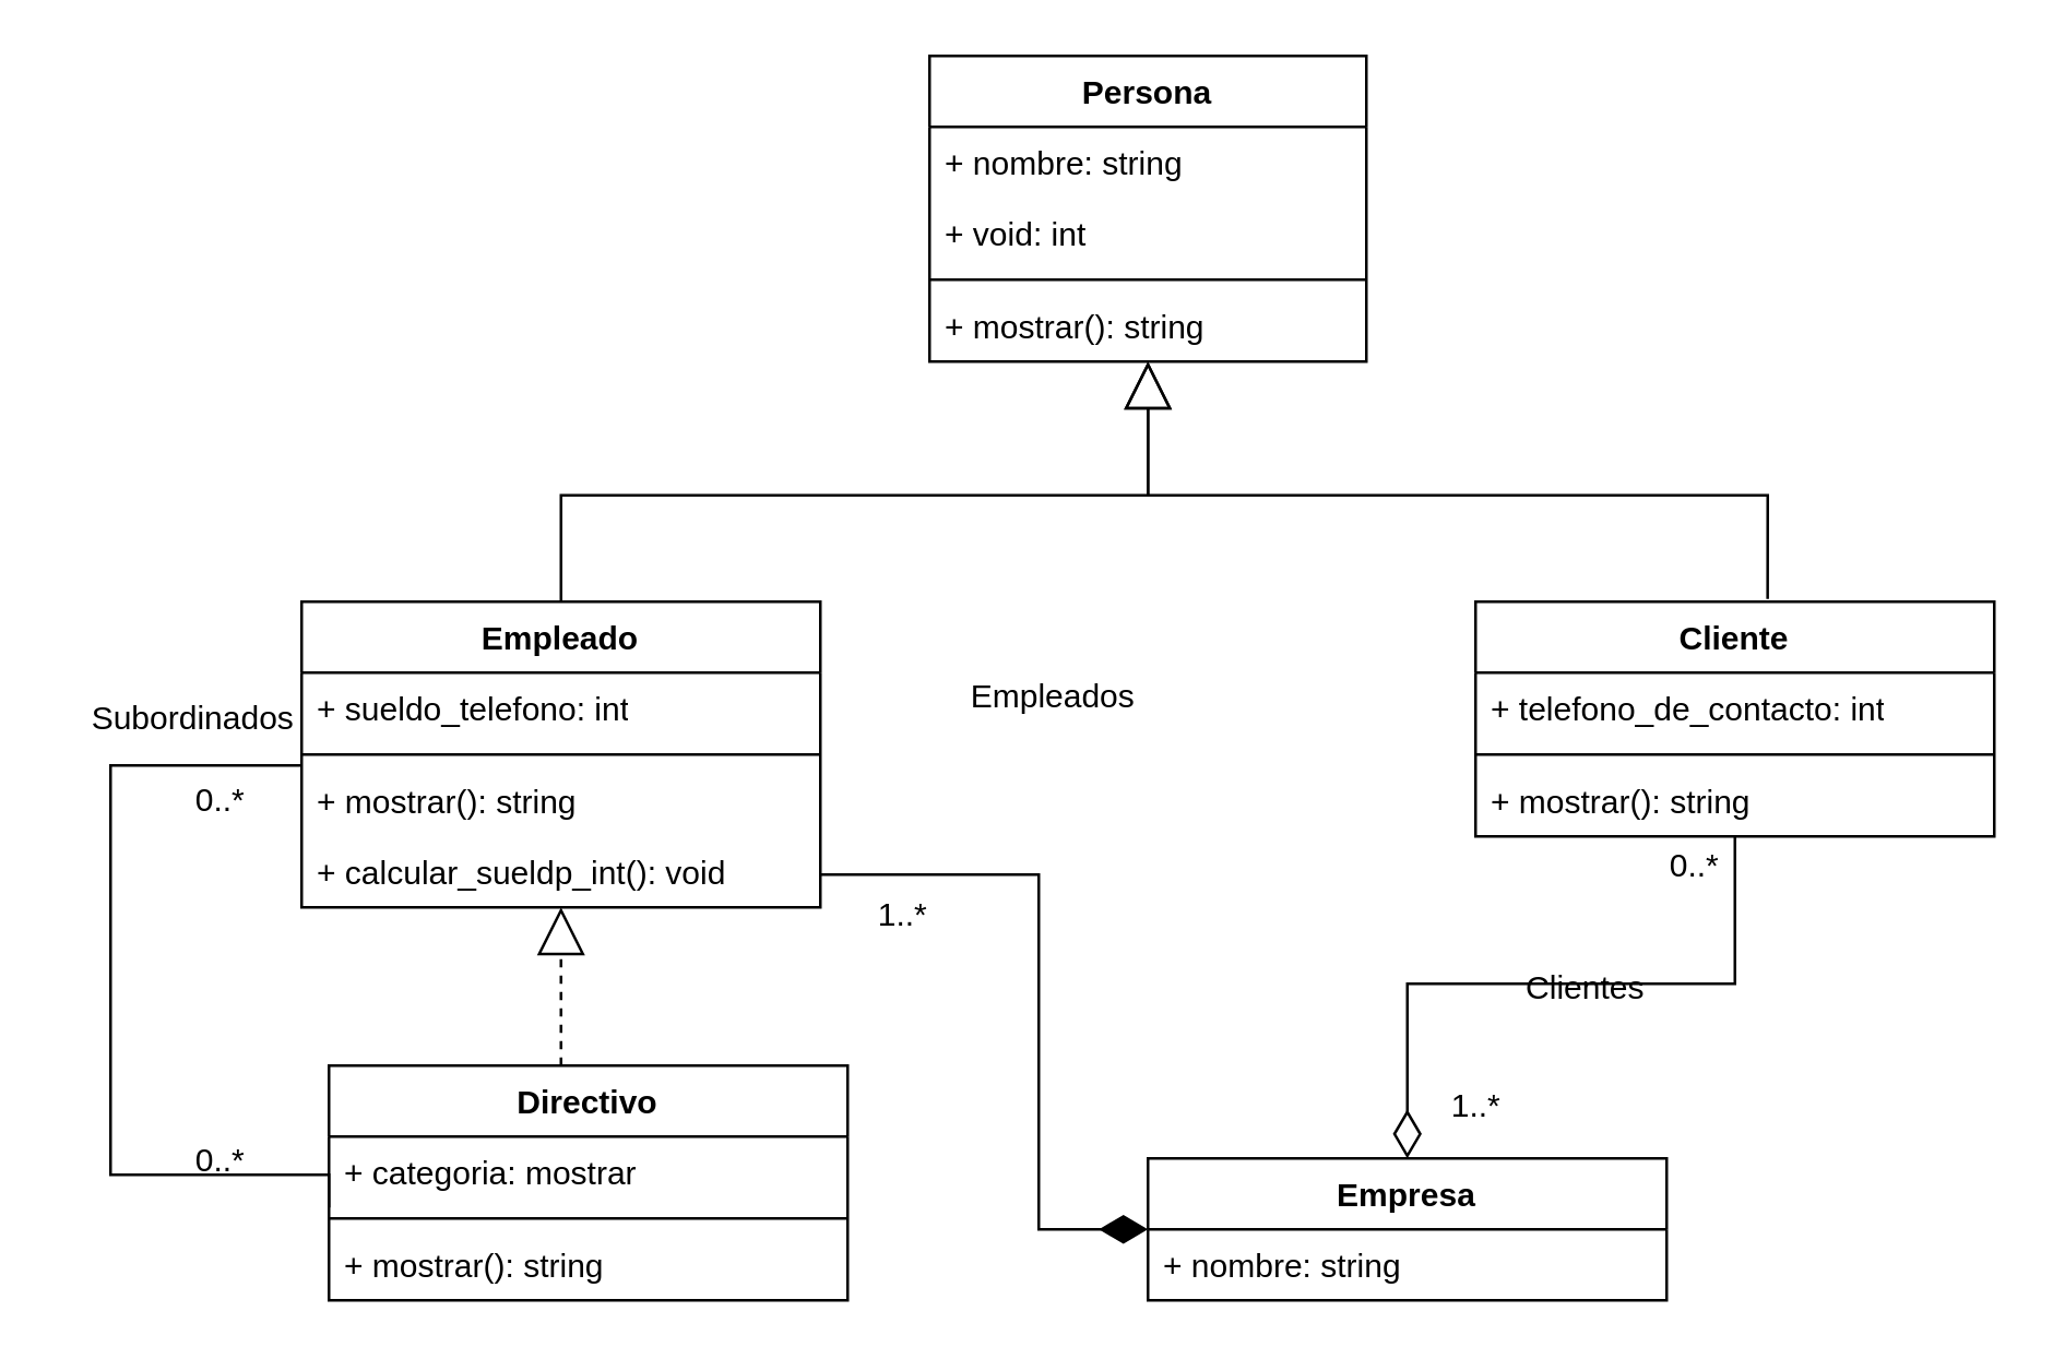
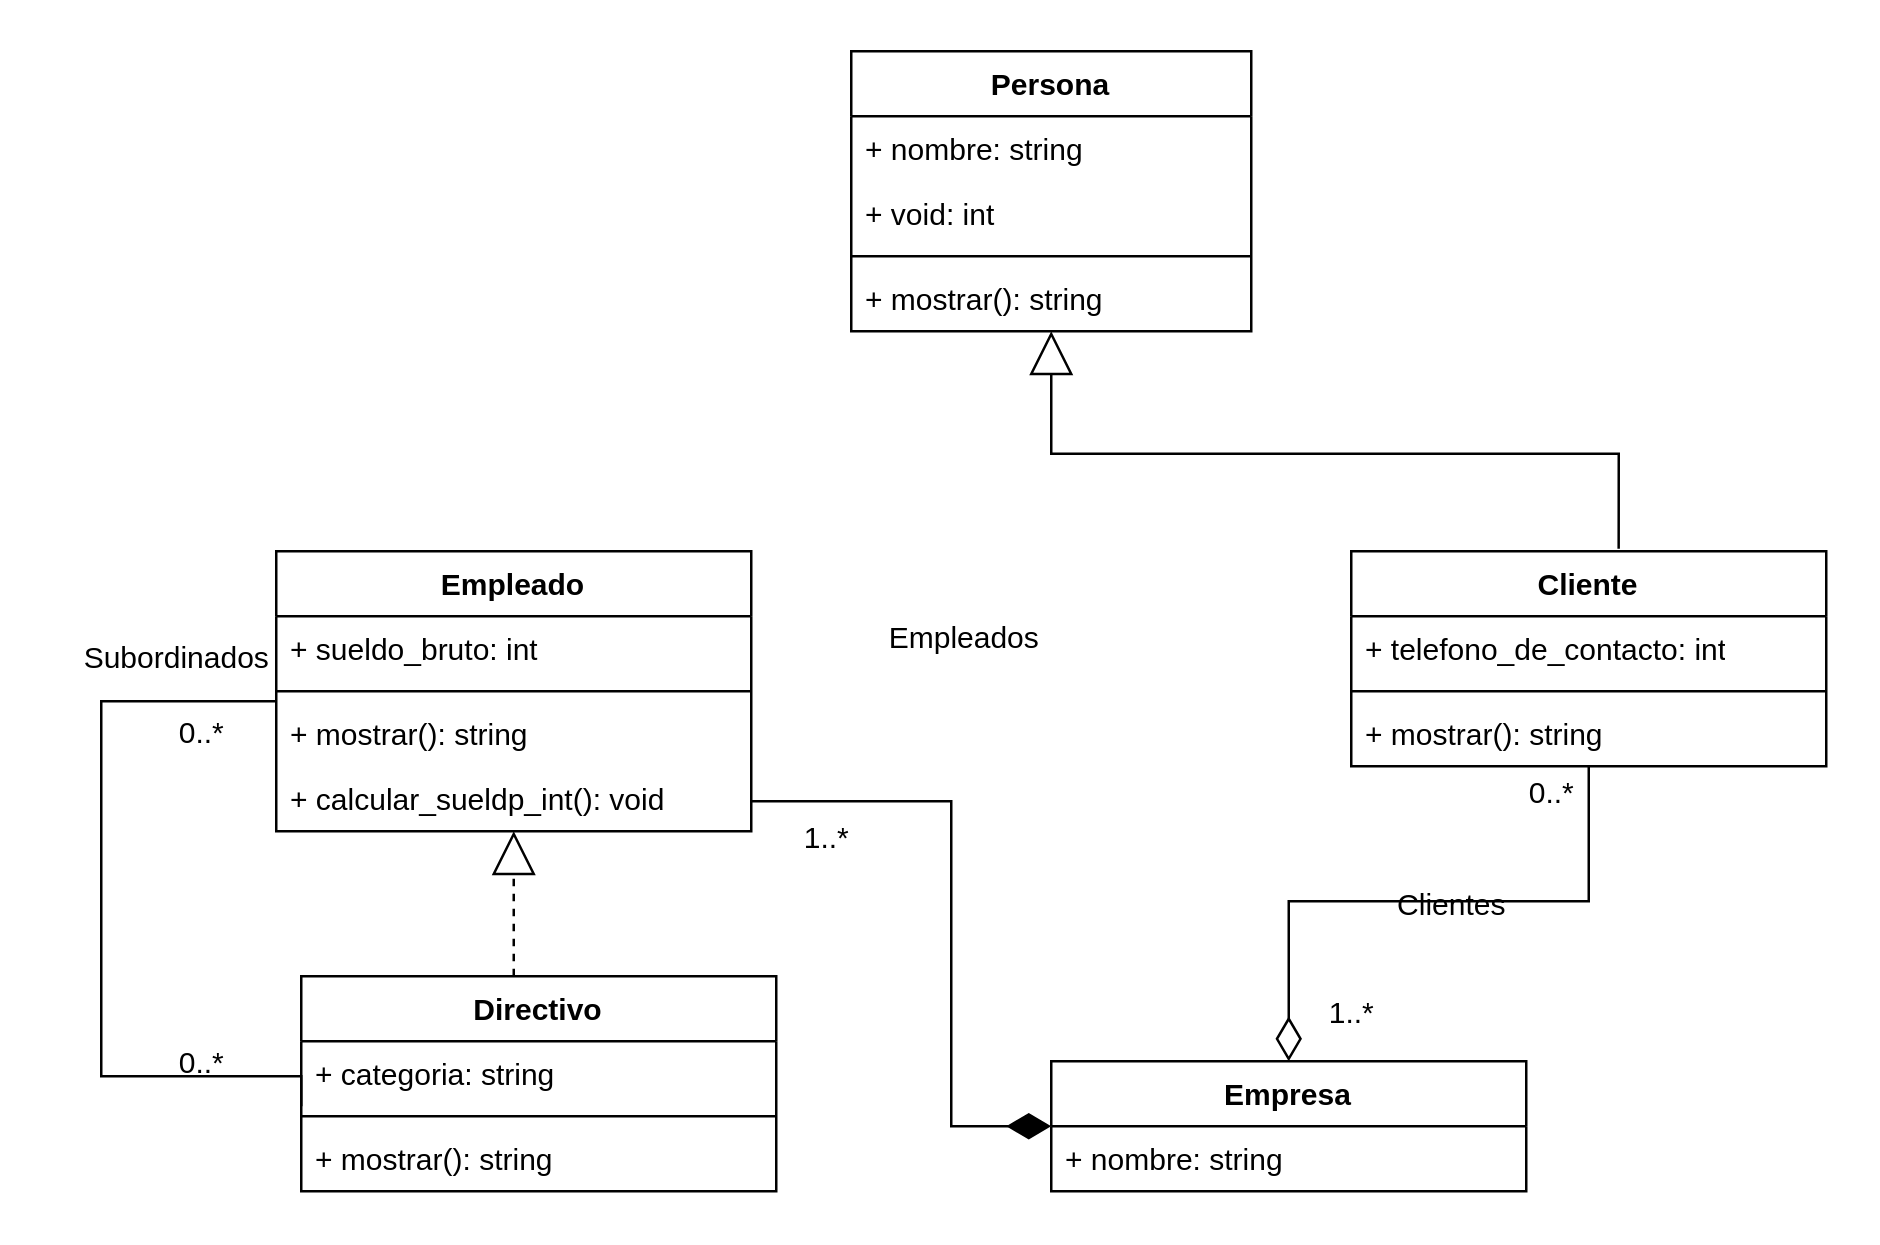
  <mxCell id="0" />
  <mxCell id="1" parent="0" />
  <mxCell id="2" value="Persona" style="swimlane;fontStyle=1;align=center;verticalAlign=top;childLayout=stackLayout;horizontal=1;startSize=26;horizontalStack=0;resizeParent=1;resizeParentMax=0;resizeLast=0;collapsible=1;marginBottom=0;whiteSpace=wrap;html=1;" vertex="1" parent="1"><mxGeometry x="340" y="20" width="160" height="112" as="geometry" /></mxCell>
  <mxCell id="3" value="+ nombre: string" style="text;strokeColor=none;fillColor=none;align=left;verticalAlign=top;spacingLeft=4;spacingRight=4;overflow=hidden;rotatable=0;points=[[0,0.5],[1,0.5]];portConstraint=eastwest;whiteSpace=wrap;html=1;" vertex="1" parent="2"><mxGeometry y="26" width="160" height="26" as="geometry" /></mxCell>
  <mxCell id="4" value="+ void: int" style="text;strokeColor=none;fillColor=none;align=left;verticalAlign=top;spacingLeft=4;spacingRight=4;overflow=hidden;rotatable=0;points=[[0,0.5],[1,0.5]];portConstraint=eastwest;whiteSpace=wrap;html=1;" vertex="1" parent="2"><mxGeometry y="52" width="160" height="26" as="geometry" /></mxCell>
  <mxCell id="5" value="" style="line;strokeWidth=1;fillColor=none;align=left;verticalAlign=middle;spacingTop=-1;spacingLeft=3;spacingRight=3;rotatable=0;labelPosition=right;points=[];portConstraint=eastwest;strokeColor=inherit;" vertex="1" parent="2"><mxGeometry y="78" width="160" height="8" as="geometry" /></mxCell>
  <mxCell id="6" value="+ mostrar(): string" style="text;strokeColor=none;fillColor=none;align=left;verticalAlign=top;spacingLeft=4;spacingRight=4;overflow=hidden;rotatable=0;points=[[0,0.5],[1,0.5]];portConstraint=eastwest;whiteSpace=wrap;html=1;" vertex="1" parent="2"><mxGeometry y="86" width="160" height="26" as="geometry" /></mxCell>
- <mxCell id="7" value="" style="edgeStyle=orthogonalEdgeStyle;rounded=0;orthogonalLoop=1;jettySize=auto;html=1;endSize=15;endArrow=block;endFill=0;exitX=0.5;exitY=0;exitDx=0;exitDy=0;" edge="1" parent="1" source="10" target="2"><mxGeometry relative="1" as="geometry"><mxPoint x="205" y="74" as="targetPoint" /></mxGeometry></mxCell>
  <mxCell id="8" style="edgeStyle=orthogonalEdgeStyle;rounded=0;orthogonalLoop=1;jettySize=auto;html=1;endSize=15;endArrow=diamondThin;endFill=1;" edge="1" parent="1" source="10" target="26"><mxGeometry relative="1" as="geometry"><Array as="points"><mxPoint x="380" y="320" /><mxPoint x="380" y="450" /></Array></mxGeometry></mxCell>
  <mxCell id="9" style="edgeStyle=orthogonalEdgeStyle;rounded=0;orthogonalLoop=1;jettySize=auto;html=1;endArrow=none;endFill=0;" edge="1" parent="1" source="10"><mxGeometry relative="1" as="geometry"><mxPoint x="120" y="442" as="targetPoint" /><Array as="points"><mxPoint x="40" y="280" /><mxPoint x="40" y="430" /><mxPoint x="120" y="430" /></Array></mxGeometry></mxCell>
  <mxCell id="10" value="Empleado" style="swimlane;fontStyle=1;align=center;verticalAlign=top;childLayout=stackLayout;horizontal=1;startSize=26;horizontalStack=0;resizeParent=1;resizeParentMax=0;resizeLast=0;collapsible=1;marginBottom=0;whiteSpace=wrap;html=1;" vertex="1" parent="1"><mxGeometry x="110" y="220" width="190" height="112" as="geometry" /></mxCell>
- <mxCell id="11" value="+ sueldo_telefono: int&lt;br&gt;" style="text;strokeColor=none;fillColor=none;align=left;verticalAlign=top;spacingLeft=4;spacingRight=4;overflow=hidden;rotatable=0;points=[[0,0.5],[1,0.5]];portConstraint=eastwest;whiteSpace=wrap;html=1;" vertex="1" parent="10"><mxGeometry y="26" width="190" height="26" as="geometry" /></mxCell>
+ <mxCell id="11" value="+ sueldo_bruto: int&lt;br&gt;" style="text;strokeColor=none;fillColor=none;align=left;verticalAlign=top;spacingLeft=4;spacingRight=4;overflow=hidden;rotatable=0;points=[[0,0.5],[1,0.5]];portConstraint=eastwest;whiteSpace=wrap;html=1;" vertex="1" parent="10"><mxGeometry y="26" width="190" height="26" as="geometry" /></mxCell>
  <mxCell id="12" value="" style="line;strokeWidth=1;fillColor=none;align=left;verticalAlign=middle;spacingTop=-1;spacingLeft=3;spacingRight=3;rotatable=0;labelPosition=right;points=[];portConstraint=eastwest;strokeColor=inherit;" vertex="1" parent="10"><mxGeometry y="52" width="190" height="8" as="geometry" /></mxCell>
  <mxCell id="13" value="+ mostrar(): string" style="text;strokeColor=none;fillColor=none;align=left;verticalAlign=top;spacingLeft=4;spacingRight=4;overflow=hidden;rotatable=0;points=[[0,0.5],[1,0.5]];portConstraint=eastwest;whiteSpace=wrap;html=1;" vertex="1" parent="10"><mxGeometry y="60" width="190" height="26" as="geometry" /></mxCell>
  <mxCell id="14" value="+ calcular_sueldp_int(): void" style="text;strokeColor=none;fillColor=none;align=left;verticalAlign=top;spacingLeft=4;spacingRight=4;overflow=hidden;rotatable=0;points=[[0,0.5],[1,0.5]];portConstraint=eastwest;whiteSpace=wrap;html=1;" vertex="1" parent="10"><mxGeometry y="86" width="190" height="26" as="geometry" /></mxCell>
  <mxCell id="15" value="" style="edgeStyle=orthogonalEdgeStyle;rounded=0;orthogonalLoop=1;jettySize=auto;html=1;exitX=0.563;exitY=-0.012;exitDx=0;exitDy=0;exitPerimeter=0;endSize=15;endArrow=block;endFill=0;" edge="1" parent="1" source="17" target="2"><mxGeometry relative="1" as="geometry"><mxPoint x="430" y="140" as="targetPoint" /></mxGeometry></mxCell>
  <mxCell id="16" style="edgeStyle=orthogonalEdgeStyle;rounded=0;orthogonalLoop=1;jettySize=auto;html=1;endSize=15;endArrow=diamondThin;endFill=0;" edge="1" parent="1" source="17" target="26"><mxGeometry relative="1" as="geometry"><mxPoint x="540" y="420" as="targetPoint" /></mxGeometry></mxCell>
  <mxCell id="17" value="Cliente" style="swimlane;fontStyle=1;align=center;verticalAlign=top;childLayout=stackLayout;horizontal=1;startSize=26;horizontalStack=0;resizeParent=1;resizeParentMax=0;resizeLast=0;collapsible=1;marginBottom=0;whiteSpace=wrap;html=1;" vertex="1" parent="1"><mxGeometry x="540" y="220" width="190" height="86" as="geometry" /></mxCell>
  <mxCell id="18" value="+ telefono_de_contacto: int" style="text;strokeColor=none;fillColor=none;align=left;verticalAlign=top;spacingLeft=4;spacingRight=4;overflow=hidden;rotatable=0;points=[[0,0.5],[1,0.5]];portConstraint=eastwest;whiteSpace=wrap;html=1;" vertex="1" parent="17"><mxGeometry y="26" width="190" height="26" as="geometry" /></mxCell>
  <mxCell id="19" value="" style="line;strokeWidth=1;fillColor=none;align=left;verticalAlign=middle;spacingTop=-1;spacingLeft=3;spacingRight=3;rotatable=0;labelPosition=right;points=[];portConstraint=eastwest;strokeColor=inherit;" vertex="1" parent="17"><mxGeometry y="52" width="190" height="8" as="geometry" /></mxCell>
  <mxCell id="20" value="+ mostrar(): string" style="text;strokeColor=none;fillColor=none;align=left;verticalAlign=top;spacingLeft=4;spacingRight=4;overflow=hidden;rotatable=0;points=[[0,0.5],[1,0.5]];portConstraint=eastwest;whiteSpace=wrap;html=1;" vertex="1" parent="17"><mxGeometry y="60" width="190" height="26" as="geometry" /></mxCell>
  <mxCell id="21" style="edgeStyle=orthogonalEdgeStyle;rounded=0;orthogonalLoop=1;jettySize=auto;html=1;strokeWidth=1;endSize=15;endArrow=block;endFill=0;dashed=1;" edge="1" parent="1" source="22" target="10"><mxGeometry relative="1" as="geometry"><Array as="points"><mxPoint x="205" y="380" /><mxPoint x="205" y="380" /></Array></mxGeometry></mxCell>
  <mxCell id="22" value="Directivo" style="swimlane;fontStyle=1;align=center;verticalAlign=top;childLayout=stackLayout;horizontal=1;startSize=26;horizontalStack=0;resizeParent=1;resizeParentMax=0;resizeLast=0;collapsible=1;marginBottom=0;whiteSpace=wrap;html=1;" vertex="1" parent="1"><mxGeometry x="120" y="390" width="190" height="86" as="geometry" /></mxCell>
- <mxCell id="23" value="+ categoria: mostrar" style="text;strokeColor=none;fillColor=none;align=left;verticalAlign=top;spacingLeft=4;spacingRight=4;overflow=hidden;rotatable=0;points=[[0,0.5],[1,0.5]];portConstraint=eastwest;whiteSpace=wrap;html=1;" vertex="1" parent="22"><mxGeometry y="26" width="190" height="26" as="geometry" /></mxCell>
+ <mxCell id="23" value="+ categoria: string" style="text;strokeColor=none;fillColor=none;align=left;verticalAlign=top;spacingLeft=4;spacingRight=4;overflow=hidden;rotatable=0;points=[[0,0.5],[1,0.5]];portConstraint=eastwest;whiteSpace=wrap;html=1;" vertex="1" parent="22"><mxGeometry y="26" width="190" height="26" as="geometry" /></mxCell>
  <mxCell id="24" value="" style="line;strokeWidth=1;fillColor=none;align=left;verticalAlign=middle;spacingTop=-1;spacingLeft=3;spacingRight=3;rotatable=0;labelPosition=right;points=[];portConstraint=eastwest;strokeColor=inherit;" vertex="1" parent="22"><mxGeometry y="52" width="190" height="8" as="geometry" /></mxCell>
  <mxCell id="25" value="+ mostrar(): string" style="text;strokeColor=none;fillColor=none;align=left;verticalAlign=top;spacingLeft=4;spacingRight=4;overflow=hidden;rotatable=0;points=[[0,0.5],[1,0.5]];portConstraint=eastwest;whiteSpace=wrap;html=1;" vertex="1" parent="22"><mxGeometry y="60" width="190" height="26" as="geometry" /></mxCell>
  <mxCell id="26" value="Empresa" style="swimlane;fontStyle=1;align=center;verticalAlign=top;childLayout=stackLayout;horizontal=1;startSize=26;horizontalStack=0;resizeParent=1;resizeParentMax=0;resizeLast=0;collapsible=1;marginBottom=0;whiteSpace=wrap;html=1;" vertex="1" parent="1"><mxGeometry x="420" y="424" width="190" height="52" as="geometry" /></mxCell>
  <mxCell id="27" value="+ nombre: string" style="text;strokeColor=none;fillColor=none;align=left;verticalAlign=top;spacingLeft=4;spacingRight=4;overflow=hidden;rotatable=0;points=[[0,0.5],[1,0.5]];portConstraint=eastwest;whiteSpace=wrap;html=1;" vertex="1" parent="26"><mxGeometry y="26" width="190" height="26" as="geometry" /></mxCell>
  <mxCell id="28" value="Subordinados" style="text;html=1;align=center;verticalAlign=middle;resizable=0;points=[];autosize=1;strokeColor=none;fillColor=none;" vertex="1" parent="1"><mxGeometry y="248" width="100" height="30" as="geometry" x="20" /></mxCell>
  <mxCell id="29" value="0..*" style="text;html=1;align=center;verticalAlign=middle;resizable=0;points=[];autosize=1;strokeColor=none;fillColor=none;" vertex="1" parent="1"><mxGeometry x="60" y="278" width="40" height="30" as="geometry" /></mxCell>
  <mxCell id="30" value="0..*" style="text;html=1;align=center;verticalAlign=middle;resizable=0;points=[];autosize=1;strokeColor=none;fillColor=none;" vertex="1" parent="1"><mxGeometry x="60" y="410" width="40" height="30" as="geometry" /></mxCell>
  <mxCell id="31" value="Empleados" style="text;html=1;align=center;verticalAlign=middle;resizable=0;points=[];autosize=1;strokeColor=none;fillColor=none;" vertex="1" parent="1"><mxGeometry x="345" y="240" width="80" height="30" as="geometry" /></mxCell>
  <mxCell id="32" value="Clientes" style="text;html=1;align=center;verticalAlign=middle;resizable=0;points=[];autosize=1;strokeColor=none;fillColor=none;" vertex="1" parent="1"><mxGeometry x="545" y="347" width="70" height="30" as="geometry" /></mxCell>
  <mxCell id="33" value="1..*" style="text;html=1;align=center;verticalAlign=middle;resizable=0;points=[];autosize=1;strokeColor=none;fillColor=none;" vertex="1" parent="1"><mxGeometry x="310" y="320" width="40" height="30" as="geometry" /></mxCell>
  <mxCell id="34" value="1..*" style="text;html=1;align=center;verticalAlign=middle;resizable=0;points=[];autosize=1;strokeColor=none;fillColor=none;" vertex="1" parent="1"><mxGeometry x="520" y="390" width="40" height="30" as="geometry" /></mxCell>
  <mxCell id="35" value="0..*" style="text;html=1;align=center;verticalAlign=middle;resizable=0;points=[];autosize=1;strokeColor=none;fillColor=none;" vertex="1" parent="1"><mxGeometry x="600" y="302" width="40" height="30" as="geometry" /></mxCell>
